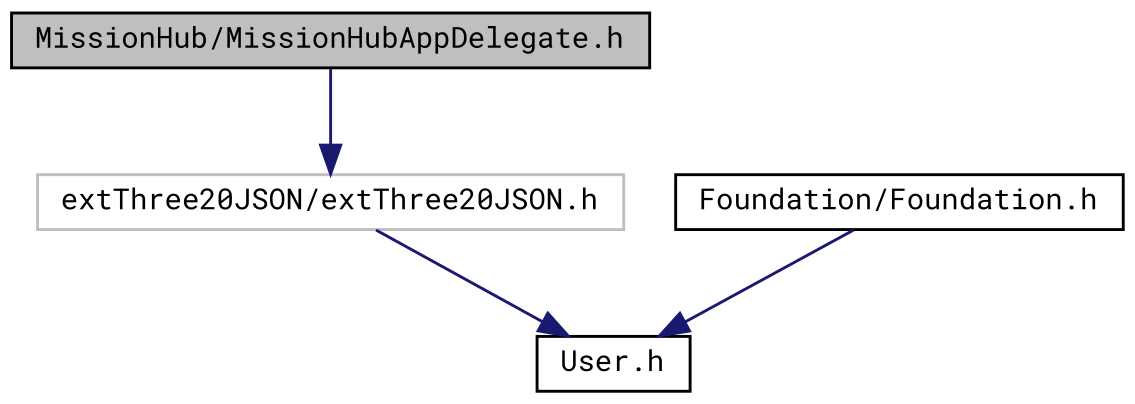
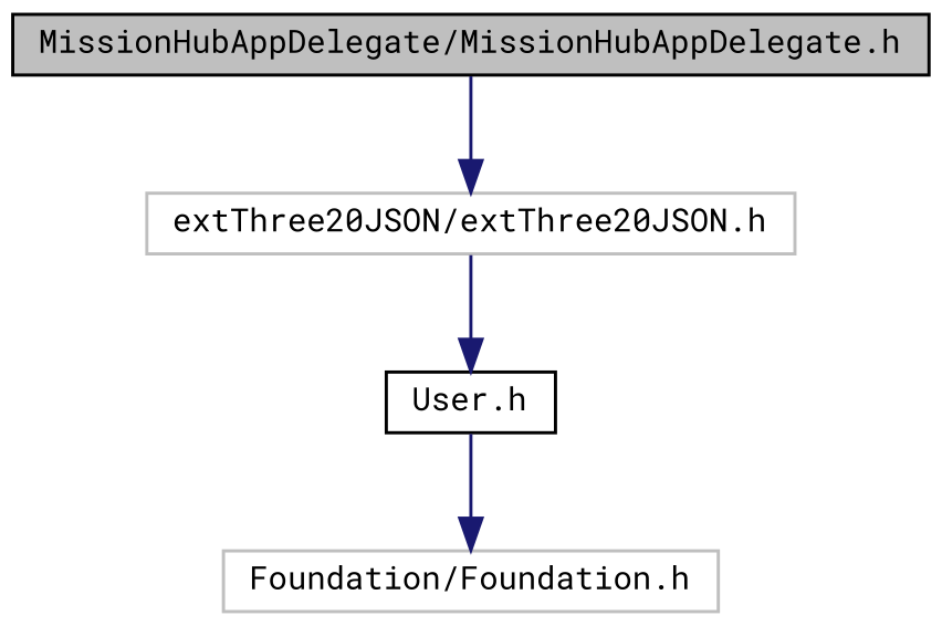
  digraph {
    fontname="Roboto Mono"
    node [color=black fillcolor=white fontname="Roboto Mono" fontsize=10 shape=record style=filled]
    edge [color=midnightblue fontname="Roboto Mono" fontsize=10 labelfontname=Helvetica labelfontsize=10 style=solid]
-   n1 [fillcolor=grey75 fontcolor=black height=0.2 label="MissionHub/MissionHubAppDelegate.h" width=0.4]
+   n1 [fillcolor=grey75 fontcolor=black height=0.2 label="MissionHubAppDelegate/MissionHubAppDelegate.h" width=0.4]
    n2 [color=grey75 height=0.2 label="extThree20JSON/extThree20JSON.h" width=0.4]
    n3 [height=0.2 label="User.h" width=0.4]
-   n4 [height=0.2 label="Foundation/Foundation.h" width=0.4]
+   n4 [color=grey75 height=0.2 label="Foundation/Foundation.h" width=0.4]
    n1 -> n2
    n2 -> n3
-   n4 -> n3
+   n3 -> n4
  }
